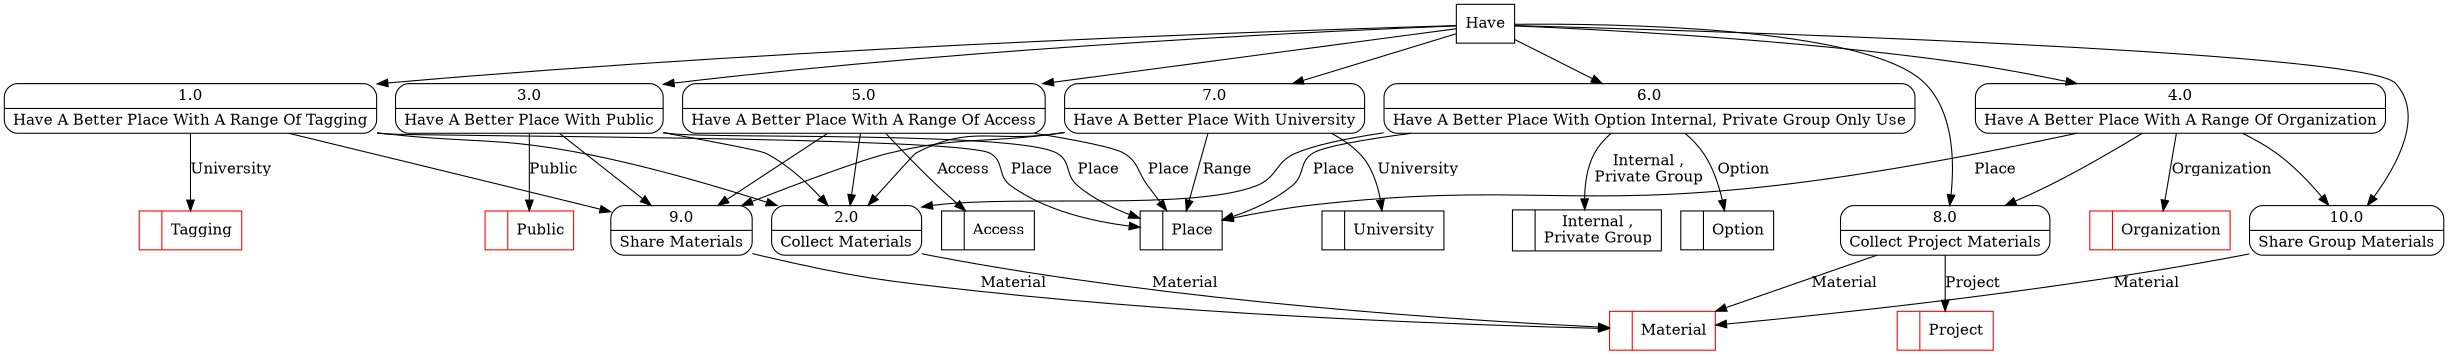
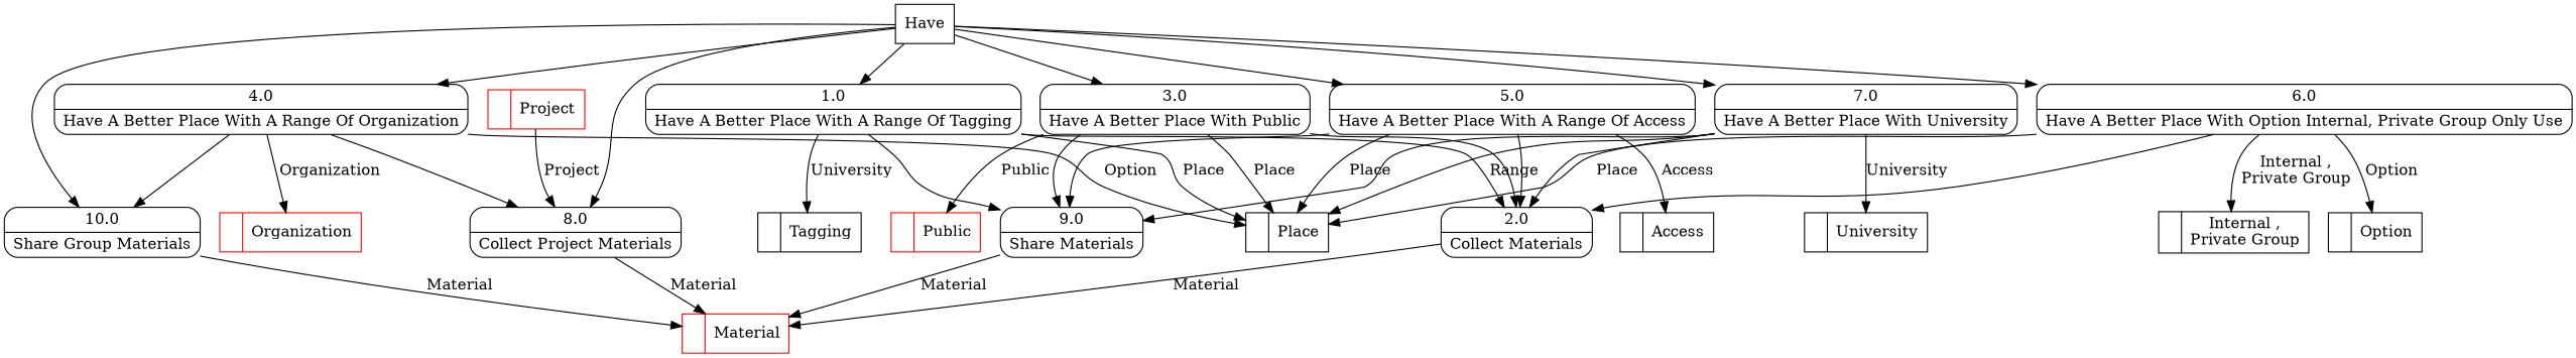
  digraph {
    node [shape=record]
    n1 [label="<f0>  |<f1> Place "]
    n2 [label="<f0>  |<f1> Internal ,\nPrivate Group "]
    n3 [label="<f0>  |<f1> University "]
    n4 [color=red label="<f0>  |<f1> Material "]
    n5 [color=red label="<f0>  |<f1> Public "]
-   n6 [label="<f0>  |<f1> Tagging " color=red]
+   n6 [label="<f0>  |<f1> Tagging "]
    n7 [label="<f0>  |<f1> Access "]
    n8 [label="<f0>  |<f1> Option "]
    n9 [color=red label="<f0>  |<f1> Organization "]
    n10 [color=red label="<f0>  |<f1> Project "]
    n11 [label=Have shape=box]
    n12 [label="{<f0> 1.0|<f1> Have A Better Place With A Range Of Tagging }" shape=Mrecord]
    n13 [label="{<f0> 3.0|<f1> Have A Better Place With Public }" shape=Mrecord]
    n14 [label="{<f0> 4.0|<f1> Have A Better Place With A Range Of Organization }" shape=Mrecord]
    n15 [label="{<f0> 5.0|<f1> Have A Better Place With A Range Of Access }" shape=Mrecord]
    n16 [label="{<f0> 6.0|<f1> Have A Better Place With Option Internal, Private Group Only Use }" shape=Mrecord]
    n17 [label="{<f0> 7.0|<f1> Have A Better Place With University }" shape=Mrecord]
    n18 [label="{<f0> 8.0|<f1> Collect Project Materials }" shape=Mrecord]
    n19 [label="{<f0> 10.0|<f1> Share Group Materials }" shape=Mrecord]
    n20 [label="{<f0> 2.0|<f1> Collect Materials }" shape=Mrecord]
    n21 [label="{<f0> 9.0|<f1> Share Materials }" shape=Mrecord]
    n11 -> n12
    n11 -> n13
    n11 -> n14
    n11 -> n15
    n11 -> n16
    n11 -> n17
    n11 -> n18
    n11 -> n19
    n12 -> n1 [label=Place]
    n12 -> n6 [label=University]
    n12 -> n20
    n12 -> n21
    n13 -> n1 [label=Place]
    n13 -> n5 [label=Public]
    n13 -> n20
    n13 -> n21
-   n14 -> n1 [label=Place]
+   n14 -> n1 [label=Option]
    n14 -> n9 [label=Organization]
    n14 -> n18
    n14 -> n19
    n15 -> n1 [label=Place]
    n15 -> n7 [label=Access]
    n15 -> n20
    n15 -> n21
    n16 -> n1 [label=Place]
    n16 -> n2 [label="Internal ,\nPrivate Group"]
    n16 -> n8 [label=Option]
    n16 -> n20
    n17 -> n1 [label=Range]
    n17 -> n3 [label=University]
    n17 -> n20
    n17 -> n21
    n18 -> n4 [label=Material]
-   n18 -> n10 [label=Project]
+   n10 -> n18 [label=Project]
    n19 -> n4 [label=Material]
    n20 -> n4 [label=Material]
    n21 -> n4 [label=Material]
  }
